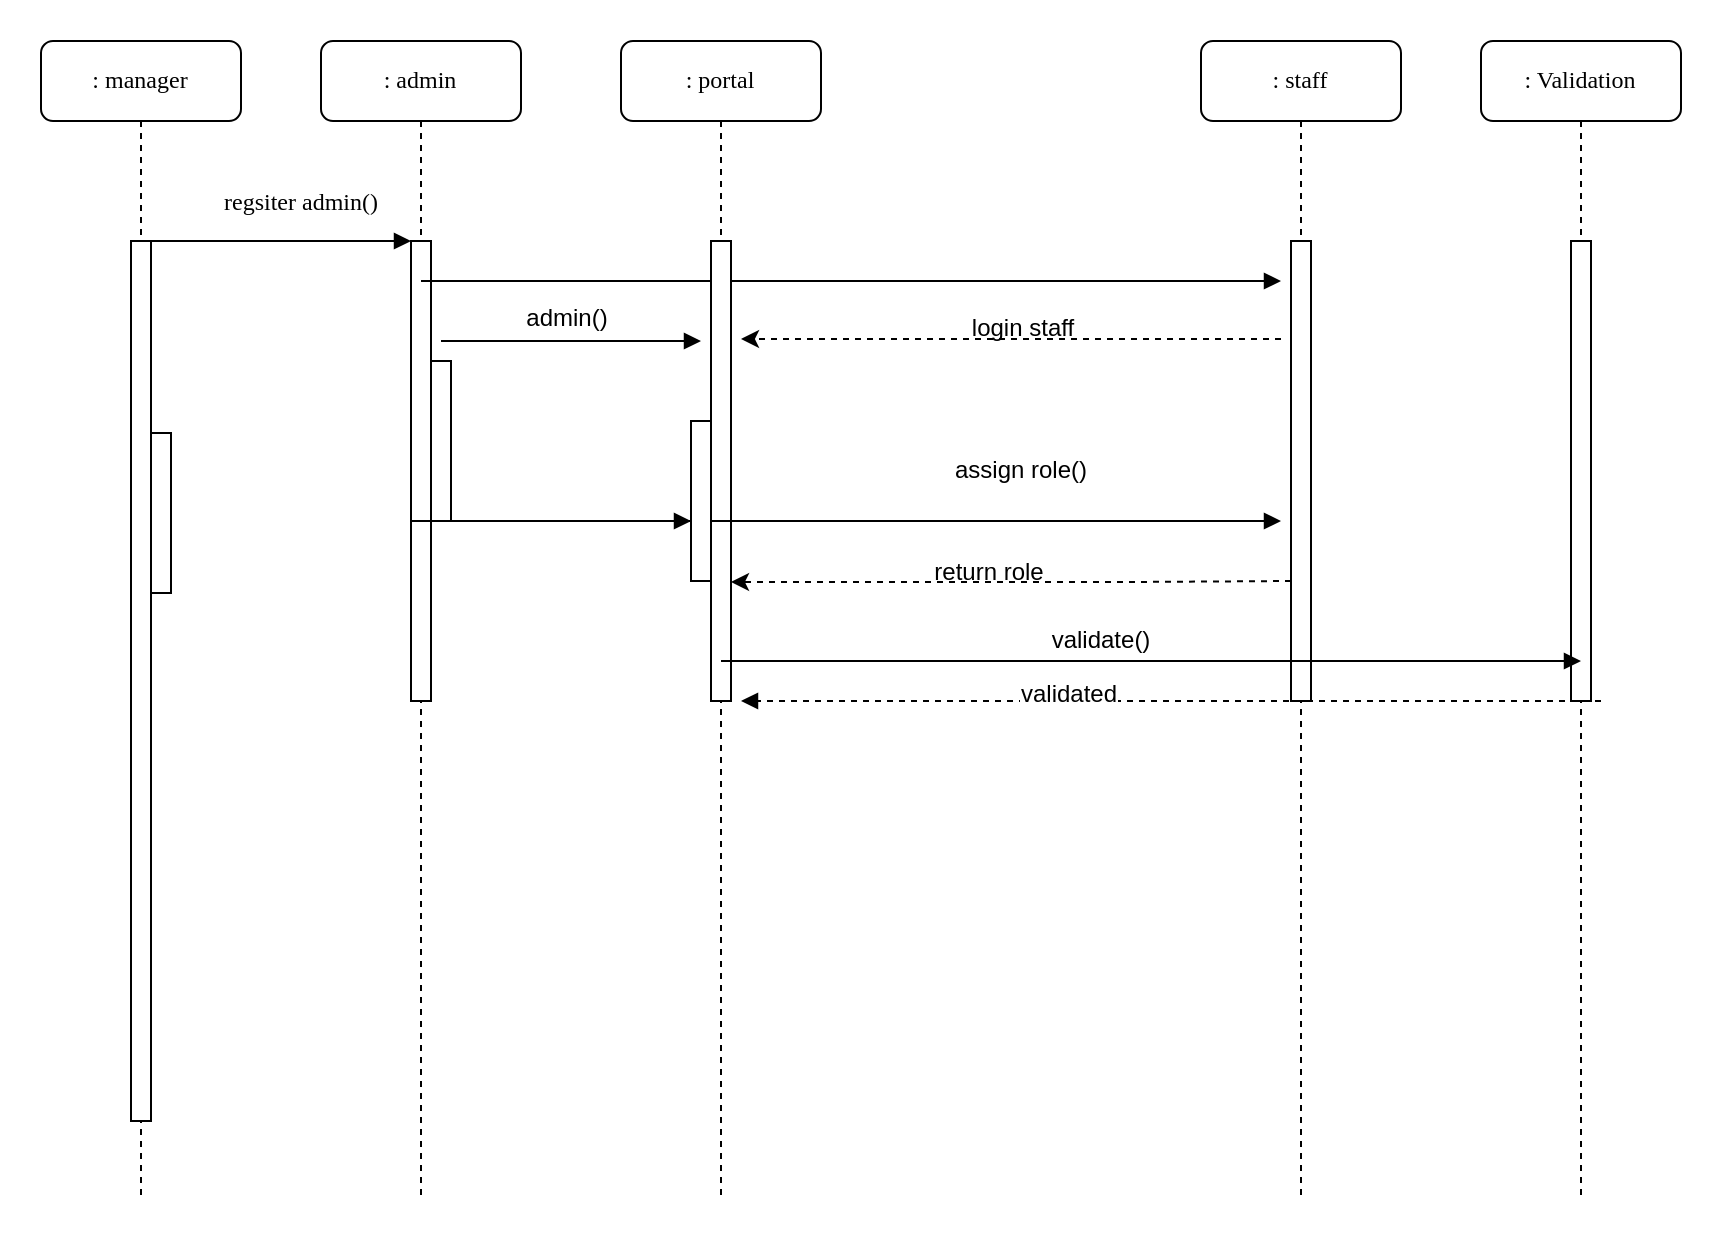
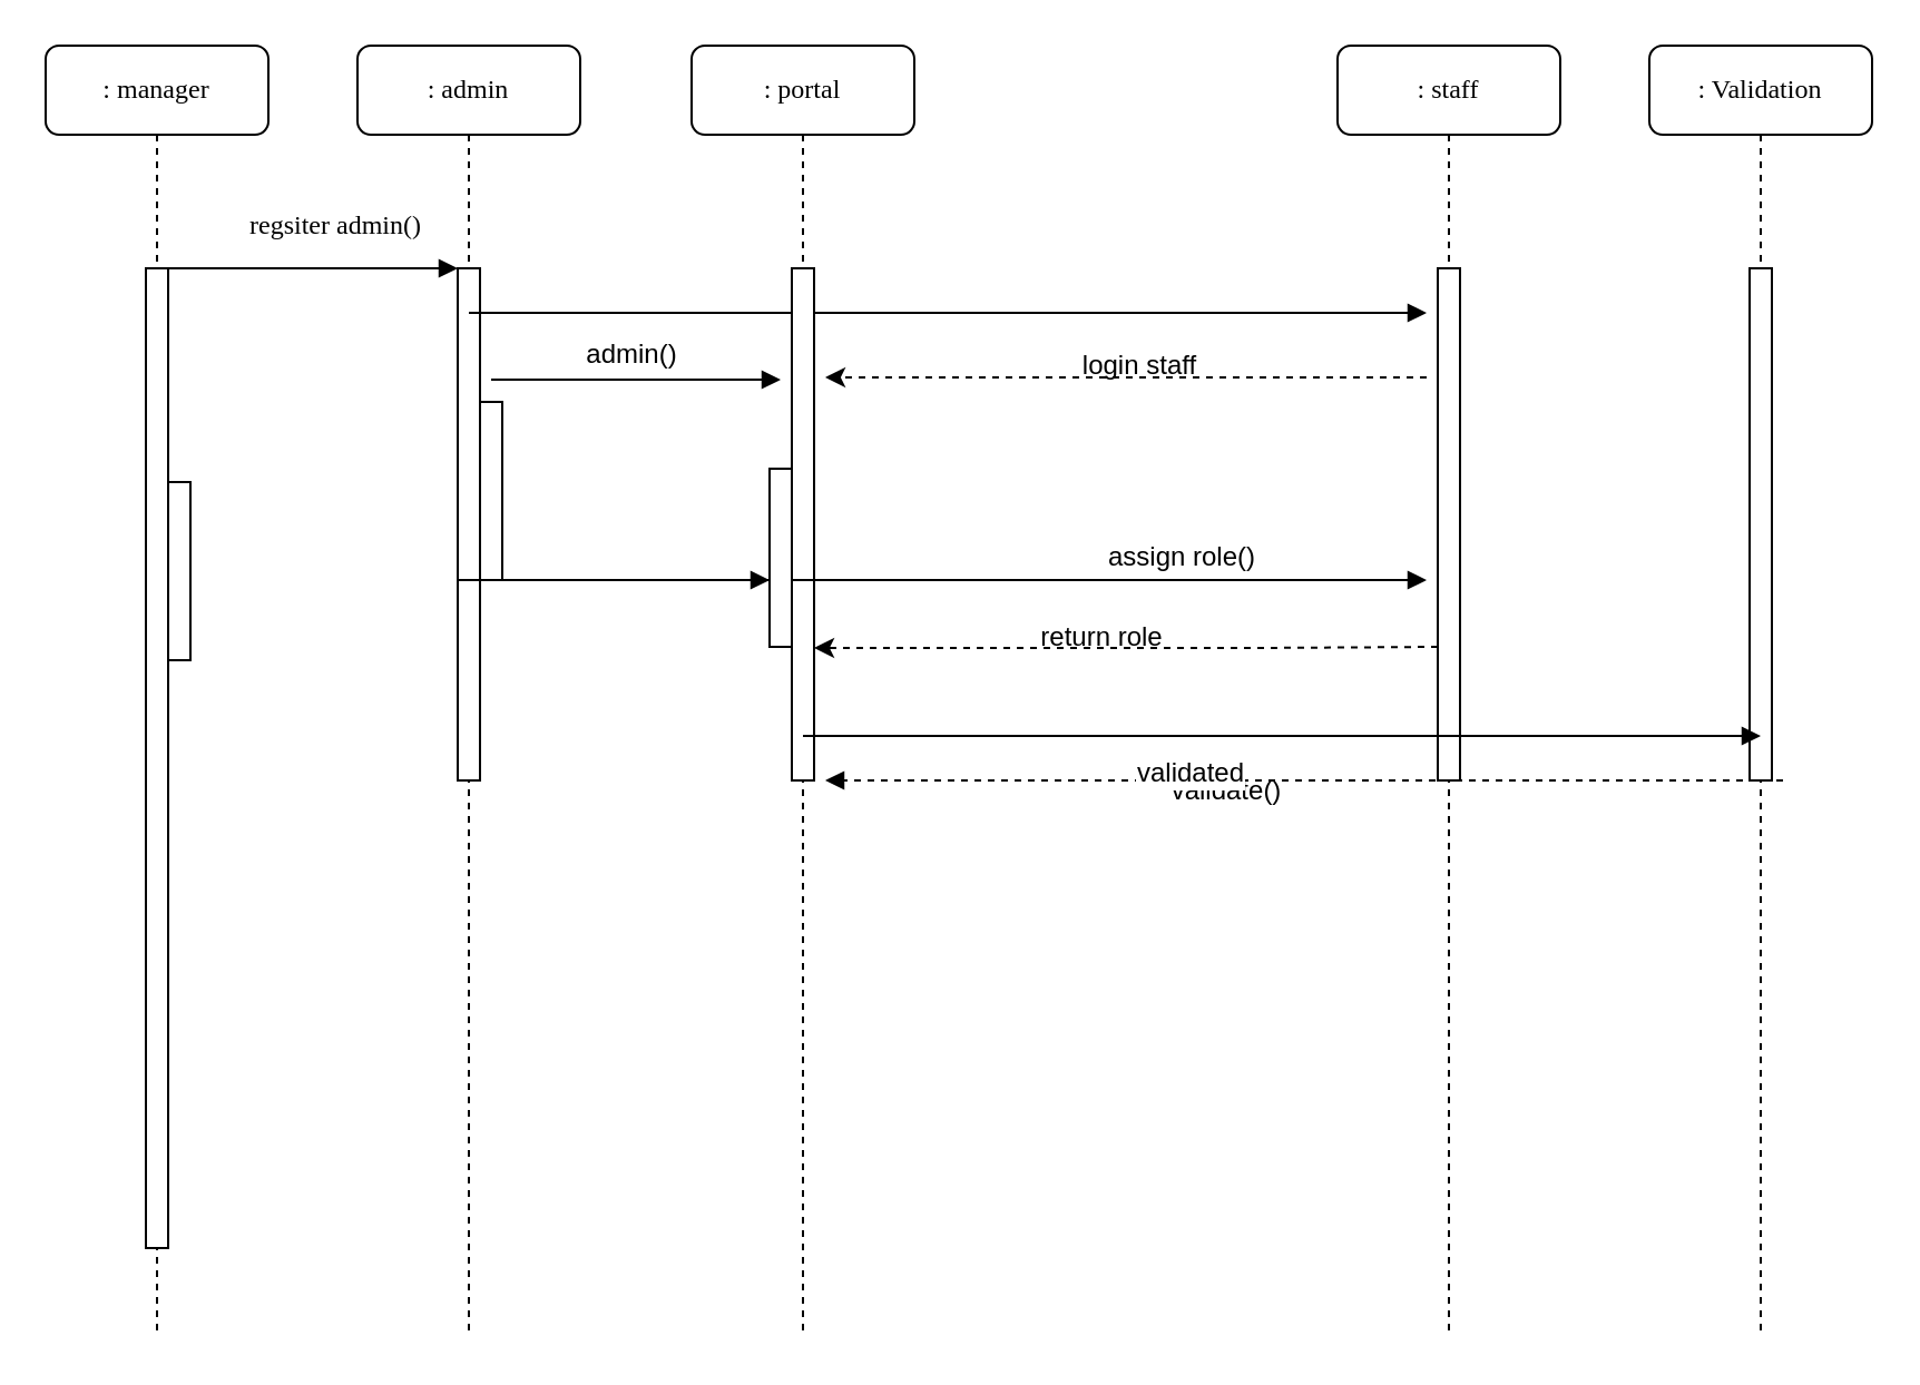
  <mxCell id="0" />
  <mxCell id="1" parent="0" />
  <mxCell id="2" value=": admin" parent="1" vertex="1" style="shape=umlLifeline;perimeter=lifelinePerimeter;whiteSpace=wrap;html=1;container=1;collapsible=0;recursiveResize=0;outlineConnect=0;rounded=1;shadow=0;comic=0;labelBackgroundColor=none;strokeWidth=1;fontFamily=Verdana;fontSize=12;align=center;"><mxGeometry as="geometry" height="580" width="100" y="20" x="160" /></mxCell>
  <mxCell id="3" value="" parent="2" vertex="1" style="html=1;points=[];perimeter=orthogonalPerimeter;rounded=0;shadow=0;comic=0;labelBackgroundColor=none;strokeWidth=1;fontFamily=Verdana;fontSize=12;align=center;"><mxGeometry as="geometry" height="230" width="10" y="100" x="45" /></mxCell>
  <mxCell id="4" value="" parent="2" vertex="1" style="html=1;points=[];perimeter=orthogonalPerimeter;"><mxGeometry as="geometry" height="80" width="10" y="160" x="55" /></mxCell>
  <mxCell id="5" value=": manager" parent="1" vertex="1" style="shape=umlLifeline;perimeter=lifelinePerimeter;whiteSpace=wrap;html=1;container=1;collapsible=0;recursiveResize=0;outlineConnect=0;rounded=1;shadow=0;comic=0;labelBackgroundColor=none;strokeWidth=1;fontFamily=Verdana;fontSize=12;align=center;"><mxGeometry as="geometry" height="580" width="100" y="20" x="20" /></mxCell>
  <mxCell id="6" value="" parent="5" vertex="1" style="html=1;points=[];perimeter=orthogonalPerimeter;rounded=0;shadow=0;comic=0;labelBackgroundColor=none;strokeWidth=1;fontFamily=Verdana;fontSize=12;align=center;"><mxGeometry as="geometry" height="440" width="10" y="100" x="45" /></mxCell>
  <mxCell id="7" value="" parent="5" vertex="1" style="html=1;points=[];perimeter=orthogonalPerimeter;"><mxGeometry as="geometry" height="80" width="10" y="196" x="55" /></mxCell>
  <mxCell id="8" value="" parent="1" style="html=1;verticalAlign=bottom;endArrow=block;labelBackgroundColor=none;fontFamily=Verdana;fontSize=12;edgeStyle=elbowEdgeStyle;elbow=vertical;" edge="1"><mxGeometry as="geometry" y="-100" x="-0.154" relative="1"><mxPoint as="sourcePoint" y="170" x="220" /><Array as="points"><mxPoint y="170" x="285" /><mxPoint y="70" x="225" /></Array><mxPoint as="targetPoint" y="170" x="350" /><mxPoint as="offset" /></mxGeometry></mxCell>
  <mxCell id="9" value="regsiter admin()" parent="1" style="html=1;verticalAlign=bottom;endArrow=block;entryX=0;entryY=0;labelBackgroundColor=none;fontFamily=Verdana;fontSize=12;edgeStyle=elbowEdgeStyle;elbow=vertical;" edge="1" target="3" source="6"><mxGeometry as="geometry" y="10" x="0.154" relative="1"><mxPoint as="sourcePoint" y="130" x="140" /><mxPoint as="offset" /></mxGeometry></mxCell>
  <mxCell id="10" value="" parent="1" style="html=1;verticalAlign=bottom;endArrow=block;labelBackgroundColor=none;fontFamily=Verdana;fontSize=12;edgeStyle=elbowEdgeStyle;elbow=vertical;" edge="1"><mxGeometry as="geometry" relative="1"><mxPoint as="sourcePoint" y="140.04" x="210" /><Array as="points"><mxPoint y="140" x="200" /></Array><mxPoint as="targetPoint" y="140" x="640" /></mxGeometry></mxCell>
  <mxCell id="11" value=": portal" parent="1" vertex="1" style="shape=umlLifeline;perimeter=lifelinePerimeter;whiteSpace=wrap;html=1;container=1;collapsible=0;recursiveResize=0;outlineConnect=0;rounded=1;shadow=0;comic=0;labelBackgroundColor=none;strokeWidth=1;fontFamily=Verdana;fontSize=12;align=center;"><mxGeometry as="geometry" height="580" width="100" y="20" x="310" /></mxCell>
  <mxCell id="12" value="" parent="11" vertex="1" style="html=1;points=[];perimeter=orthogonalPerimeter;rounded=0;shadow=0;comic=0;labelBackgroundColor=none;strokeWidth=1;fontFamily=Verdana;fontSize=12;align=center;"><mxGeometry as="geometry" height="230" width="10" y="100" x="45" /></mxCell>
  <mxCell id="13" value="admin()" parent="1" vertex="1" style="text;html=1;align=center;verticalAlign=middle;resizable=0;points=[];autosize=1;"><mxGeometry as="geometry" height="20" width="50" y="149" x="258" /></mxCell>
  <mxCell id="14" value=": staff" parent="1" vertex="1" style="shape=umlLifeline;perimeter=lifelinePerimeter;whiteSpace=wrap;html=1;container=1;collapsible=0;recursiveResize=0;outlineConnect=0;rounded=1;shadow=0;comic=0;labelBackgroundColor=none;strokeWidth=1;fontFamily=Verdana;fontSize=12;align=center;"><mxGeometry as="geometry" height="580" width="100" y="20" x="600" /></mxCell>
  <mxCell id="15" value="" parent="14" vertex="1" style="html=1;points=[];perimeter=orthogonalPerimeter;rounded=0;shadow=0;comic=0;labelBackgroundColor=none;strokeWidth=1;fontFamily=Verdana;fontSize=12;align=center;"><mxGeometry as="geometry" height="230" width="10" y="100" x="45" /></mxCell>
  <mxCell id="16" value="" parent="1" style="html=1;verticalAlign=bottom;endArrow=block;labelBackgroundColor=none;fontFamily=Verdana;fontSize=12;edgeStyle=elbowEdgeStyle;elbow=vertical;" edge="1" source="28"><mxGeometry as="geometry" relative="1"><mxPoint as="sourcePoint" y="260.04" x="210" /><Array as="points"><mxPoint y="260" x="200" /></Array><mxPoint as="targetPoint" y="260" x="640" /></mxGeometry></mxCell>
- <mxCell id="17" value="assign role()" parent="1" vertex="1" style="text;html=1;align=center;verticalAlign=middle;resizable=0;points=[];autosize=1;"><mxGeometry x="470" y="225" as="geometry" height="20" width="80" /></mxCell>
+ <mxCell id="17" value="assign role()" parent="1" vertex="1" style="text;html=1;align=center;verticalAlign=middle;resizable=0;points=[];autosize=1;"><mxGeometry as="geometry" height="20" width="80" y="240" x="490" /></mxCell>
  <mxCell id="18" value="" parent="1" style="endArrow=classic;html=1;strokeColor=#000000;dashed=1;" edge="1"><mxGeometry as="geometry" height="50" width="50" relative="1"><mxPoint as="sourcePoint" y="169" x="640" /><mxPoint as="targetPoint" y="169" x="370" /></mxGeometry></mxCell>
  <mxCell id="19" value="" parent="1" style="endArrow=classic;html=1;strokeColor=#000000;dashed=1;" edge="1"><mxGeometry as="geometry" height="50" width="50" relative="1"><mxPoint as="sourcePoint" y="290" x="645" /><mxPoint as="targetPoint" y="290.5" x="365" /><Array as="points"><mxPoint y="290.5" x="565" /><mxPoint y="290.5" x="495" /></Array></mxGeometry></mxCell>
  <mxCell id="20" value="login staff" parent="1" vertex="1" style="text;html=1;align=center;verticalAlign=middle;resizable=0;points=[];autosize=1;"><mxGeometry as="geometry" height="20" width="80" y="154" x="471" /></mxCell>
  <mxCell id="21" value="return role" parent="1" vertex="1" style="text;html=1;align=center;verticalAlign=middle;resizable=0;points=[];autosize=1;"><mxGeometry x="454" y="276" as="geometry" height="20" width="80" /></mxCell>
  <mxCell id="22" value=": Validation" parent="1" vertex="1" style="shape=umlLifeline;perimeter=lifelinePerimeter;whiteSpace=wrap;html=1;container=1;collapsible=0;recursiveResize=0;outlineConnect=0;rounded=1;shadow=0;comic=0;labelBackgroundColor=none;strokeWidth=1;fontFamily=Verdana;fontSize=12;align=center;"><mxGeometry as="geometry" height="580" width="100" y="20" x="740" /></mxCell>
  <mxCell id="23" value="" parent="22" vertex="1" style="html=1;points=[];perimeter=orthogonalPerimeter;rounded=0;shadow=0;comic=0;labelBackgroundColor=none;strokeWidth=1;fontFamily=Verdana;fontSize=12;align=center;"><mxGeometry as="geometry" height="230" width="10" y="100" x="45" /></mxCell>
  <mxCell id="24" value="" parent="1" style="html=1;verticalAlign=bottom;endArrow=block;labelBackgroundColor=none;fontFamily=Verdana;fontSize=12;edgeStyle=elbowEdgeStyle;elbow=vertical;" edge="1"><mxGeometry as="geometry" relative="1"><mxPoint as="sourcePoint" y="330.04" x="360" /><Array as="points"><mxPoint y="330" x="350" /></Array><mxPoint as="targetPoint" y="330" x="790" /></mxGeometry></mxCell>
- <mxCell id="25" value="validate()" parent="1" vertex="1" style="text;html=1;align=center;verticalAlign=middle;resizable=0;points=[];autosize=1;"><mxGeometry as="geometry" height="20" width="60" y="310" x="520" /></mxCell>
+ <mxCell id="25" value="validate()" parent="1" vertex="1" style="text;html=1;align=center;verticalAlign=middle;resizable=0;points=[];autosize=1;"><mxGeometry x="520" y="345" as="geometry" height="20" width="60" /></mxCell>
  <mxCell id="26" value="" parent="1" style="html=1;verticalAlign=bottom;endArrow=block;labelBackgroundColor=none;fontFamily=Verdana;fontSize=12;edgeStyle=elbowEdgeStyle;elbow=vertical;dashed=1;" edge="1"><mxGeometry as="geometry" relative="1"><mxPoint as="sourcePoint" y="350" x="800" /><Array as="points"><mxPoint y="350" x="360" /></Array><mxPoint as="targetPoint" y="350.04" x="370" /></mxGeometry></mxCell>
  <mxCell id="27" value="validated" parent="26" vertex="1" style="text;html=1;align=center;verticalAlign=middle;resizable=0;points=[];labelBackgroundColor=#ffffff;" connectable="0"><mxGeometry as="geometry" y="-4" x="0.244" relative="1"><mxPoint as="offset" /></mxGeometry></mxCell>
  <mxCell id="28" value="" parent="1" vertex="1" style="html=1;points=[];perimeter=orthogonalPerimeter;"><mxGeometry as="geometry" height="80" width="10" y="210" x="345" /></mxCell>
  <mxCell id="29" value="" parent="1" style="html=1;verticalAlign=bottom;endArrow=block;labelBackgroundColor=none;fontFamily=Verdana;fontSize=12;edgeStyle=elbowEdgeStyle;elbow=vertical;" edge="1" target="28"><mxGeometry as="geometry" relative="1"><mxPoint as="sourcePoint" y="260.04" x="210" /><Array as="points" /><mxPoint as="targetPoint" y="260" x="640" /></mxGeometry></mxCell>
